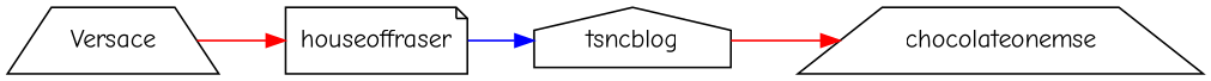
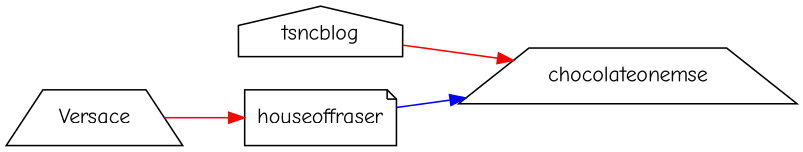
  strict digraph {
    fontname="Comic Neue"
    rankdir=LR
    node [fontname="Comic Neue" shape=trapezium]
    edge [color=red fontname="Comic Neue"]
    houseoffraser [shape=note]
    Versace
    chocolateonemse
    tsncblog [shape=house]
-   houseoffraser -> tsncblog [color=blue]
+   houseoffraser -> chocolateonemse [color=blue]
    Versace -> houseoffraser
    tsncblog -> chocolateonemse
  }
